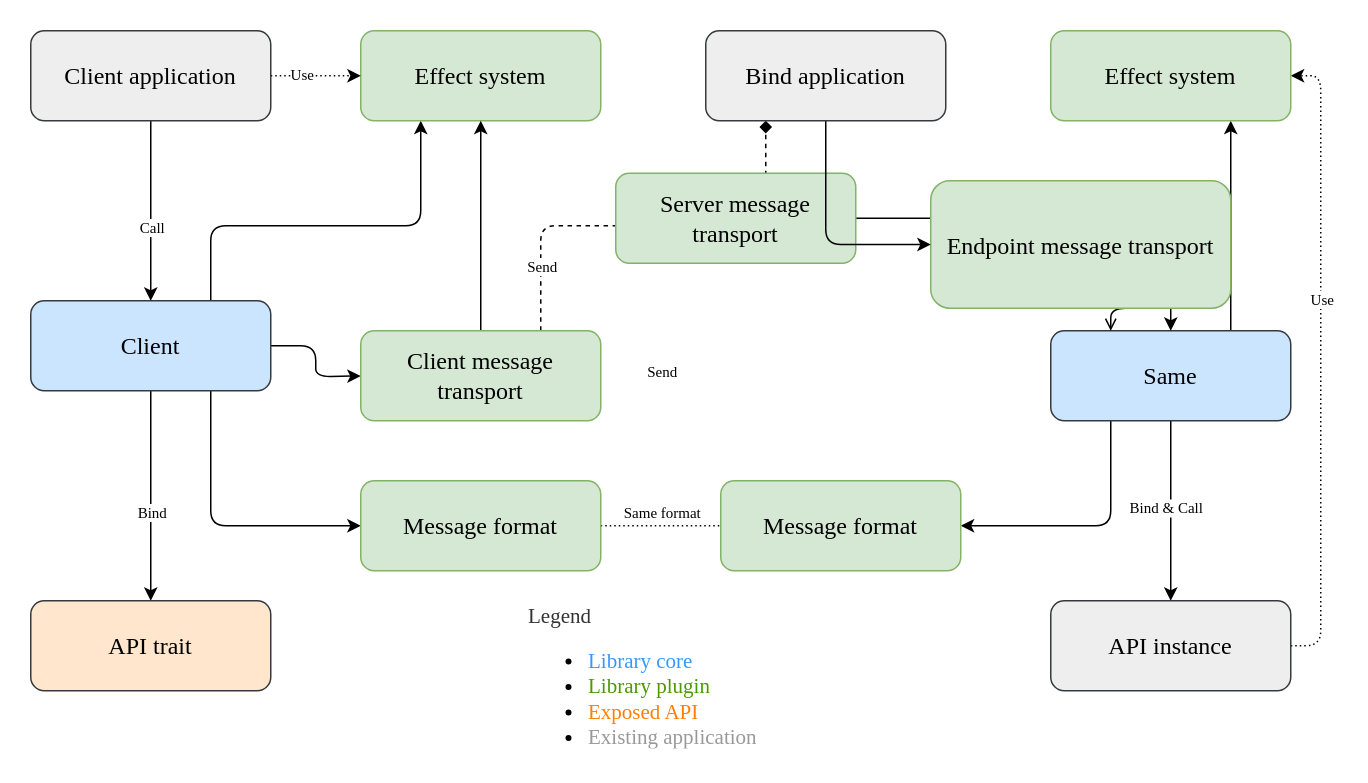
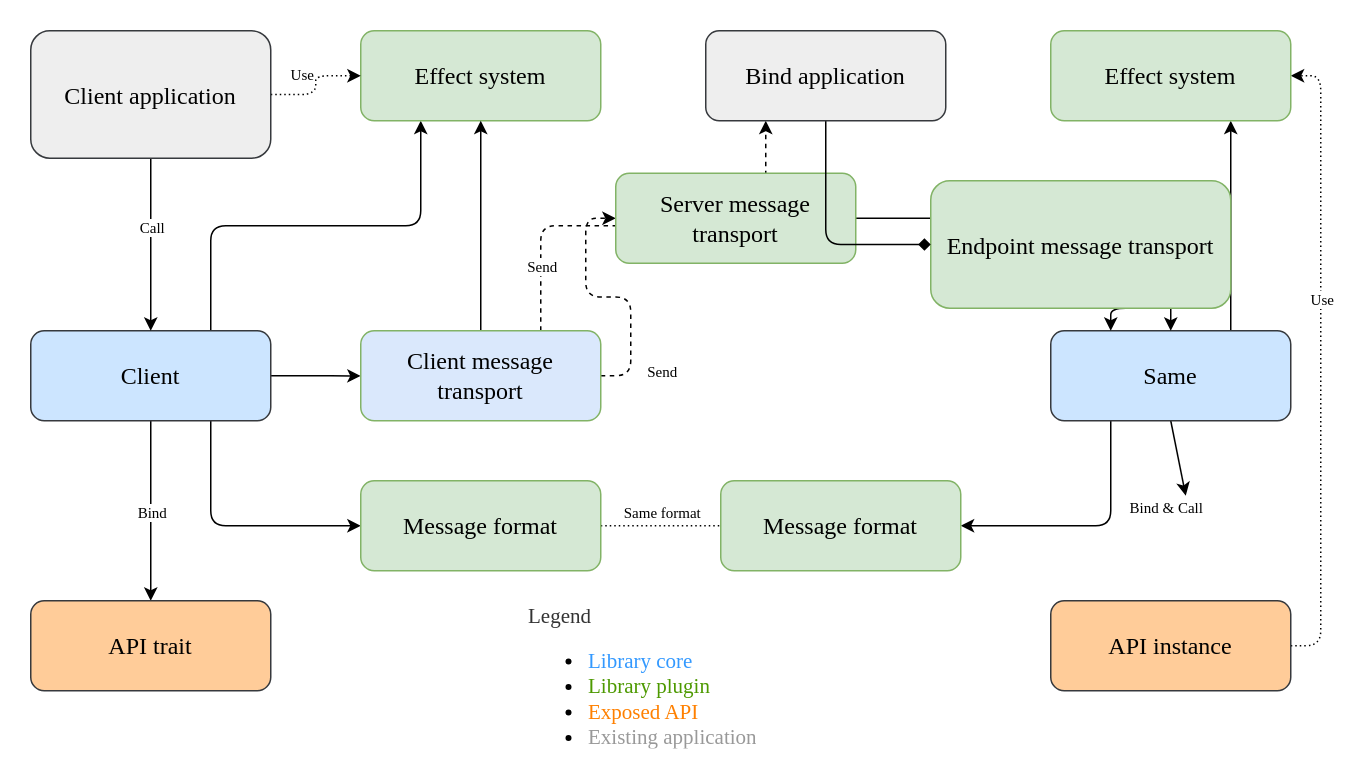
  <mxCell id="0" />
  <mxCell id="1" parent="0" />
  <mxCell id="2" style="edgeStyle=orthogonalEdgeStyle;rounded=1;orthogonalLoop=1;jettySize=auto;html=1;exitX=0.75;exitY=1;exitDx=0;exitDy=0;entryX=0;entryY=0.5;entryDx=0;entryDy=0;fontFamily=Verdana;fontSize=16;" parent="1" source="7" target="15" edge="1"><mxGeometry relative="1" as="geometry"><Array as="points"><mxPoint x="140" y="350" /></Array></mxGeometry></mxCell>
  <mxCell id="3" style="edgeStyle=none;rounded=1;orthogonalLoop=1;jettySize=auto;html=1;exitX=0.5;exitY=1;exitDx=0;exitDy=0;fontFamily=Verdana;fontSize=16;strokeColor=none;" parent="1" source="7" target="24" edge="1"><mxGeometry relative="1" as="geometry" /></mxCell>
  <mxCell id="4" style="edgeStyle=orthogonalEdgeStyle;rounded=1;orthogonalLoop=1;jettySize=auto;html=1;exitX=0.75;exitY=0;exitDx=0;exitDy=0;entryX=0.25;entryY=1;entryDx=0;entryDy=0;fontFamily=Verdana;fontSize=16;" parent="1" source="7" target="12" edge="1"><mxGeometry relative="1" as="geometry"><Array as="points"><mxPoint x="140" y="150" /><mxPoint x="280" y="150" /></Array></mxGeometry></mxCell>
  <mxCell id="5" style="edgeStyle=orthogonalEdgeStyle;rounded=1;orthogonalLoop=1;jettySize=auto;html=1;exitX=1;exitY=0.5;exitDx=0;exitDy=0;fontFamily=Verdana;fontSize=16;strokeColor=#000000;" parent="1" source="7" edge="1"><mxGeometry relative="1" as="geometry"><mxPoint x="240" y="250.138" as="targetPoint" /></mxGeometry></mxCell>
  <mxCell id="6" style="edgeStyle=orthogonalEdgeStyle;rounded=1;orthogonalLoop=1;jettySize=auto;html=1;exitX=0.5;exitY=1;exitDx=0;exitDy=0;entryX=0.5;entryY=0;entryDx=0;entryDy=0;fontFamily=Verdana;fontSize=16;strokeColor=#000000;" parent="1" source="7" target="24" edge="1"><mxGeometry relative="1" as="geometry" /></mxCell>
- <mxCell id="7" value="&lt;font style=&quot;font-size: 16px;&quot;&gt;Client&lt;/font&gt;" style="rounded=1;whiteSpace=wrap;html=1;fillColor=#cce5ff;strokeColor=#36393d;fontFamily=Verdana;fontSize=16;" parent="1" vertex="1"><mxGeometry x="20" y="200" width="160" height="60" as="geometry" /></mxCell>
- <mxCell id="8" style="edgeStyle=orthogonalEdgeStyle;rounded=1;orthogonalLoop=1;jettySize=auto;html=1;exitX=0.5;exitY=1;exitDx=0;exitDy=0;fontFamily=Verdana;fontSize=16;" parent="1" source="11" target="26" edge="1"><mxGeometry relative="1" as="geometry" /></mxCell>
+ <mxCell id="7" value="&lt;font style=&quot;font-size: 16px;&quot;&gt;Client&lt;/font&gt;" style="rounded=1;whiteSpace=wrap;html=1;fillColor=#cce5ff;strokeColor=#36393d;fontFamily=Verdana;fontSize=16;" parent="1" vertex="1"><mxGeometry x="20" y="220" width="160" height="60" as="geometry" /></mxCell>
+ <mxCell id="8" style="edgeStyle=orthogonalEdgeStyle;rounded=1;orthogonalLoop=1;jettySize=auto;html=1;exitX=0.5;exitY=1;exitDx=0;exitDy=0;fontFamily=Verdana;fontSize=16;" parent="1" source="11" target="35" edge="1"><mxGeometry relative="1" as="geometry" /></mxCell>
  <mxCell id="9" style="edgeStyle=orthogonalEdgeStyle;rounded=1;orthogonalLoop=1;jettySize=auto;html=1;exitX=0.25;exitY=1;exitDx=0;exitDy=0;entryX=1;entryY=0.5;entryDx=0;entryDy=0;fontFamily=Verdana;fontSize=16;strokeColor=#000000;" parent="1" source="11" target="33" edge="1"><mxGeometry relative="1" as="geometry"><Array as="points"><mxPoint x="740" y="350" /></Array></mxGeometry></mxCell>
  <mxCell id="10" style="edgeStyle=orthogonalEdgeStyle;rounded=1;orthogonalLoop=1;jettySize=auto;html=1;exitX=0.75;exitY=0;exitDx=0;exitDy=0;entryX=0.75;entryY=1;entryDx=0;entryDy=0;fontFamily=Verdana;fontSize=16;strokeColor=#000000;" parent="1" source="11" target="32" edge="1"><mxGeometry relative="1" as="geometry" /></mxCell>
  <mxCell id="11" value="&lt;font style=&quot;font-size: 16px;&quot;&gt;Same&lt;/font&gt;" style="rounded=1;whiteSpace=wrap;html=1;fillColor=#cce5ff;strokeColor=#36393d;fontFamily=Verdana;fontSize=16;" parent="1" vertex="1"><mxGeometry x="700" y="220" width="160" height="60" as="geometry" /></mxCell>
  <mxCell id="12" value="&lt;font style=&quot;font-size: 16px;&quot;&gt;Effect system&lt;/font&gt;" style="rounded=1;whiteSpace=wrap;html=1;fillColor=#d5e8d4;strokeColor=#82b366;fontFamily=Verdana;fontSize=16;verticalAlign=middle;" parent="1" vertex="1"><mxGeometry x="240" y="20" width="160" height="60" as="geometry" /></mxCell>
  <mxCell id="13" style="edgeStyle=orthogonalEdgeStyle;rounded=1;orthogonalLoop=1;jettySize=auto;html=1;exitX=1;exitY=0.5;exitDx=0;exitDy=0;entryX=0;entryY=0.5;entryDx=0;entryDy=0;fontFamily=Verdana;fontSize=16;strokeColor=#000000;dashed=1;dashPattern=1 2;endArrow=none;endFill=0;" parent="1" source="15" target="33" edge="1"><mxGeometry relative="1" as="geometry" /></mxCell>
  <mxCell id="14" value="Same format" style="edgeLabel;html=1;align=center;verticalAlign=middle;resizable=0;points=[];fontSize=10;fontFamily=Verdana;" parent="13" vertex="1" connectable="0"><mxGeometry x="-0.284" y="-3" relative="1" as="geometry"><mxPoint x="11" y="-13" as="offset" /></mxGeometry></mxCell>
  <mxCell id="15" value="&lt;font style=&quot;font-size: 16px;&quot;&gt;Message format&lt;/font&gt;" style="rounded=1;whiteSpace=wrap;html=1;fillColor=#d5e8d4;strokeColor=#82b366;fontFamily=Verdana;fontSize=16;" parent="1" vertex="1"><mxGeometry x="240" y="320" width="160" height="60" as="geometry" /></mxCell>
- <mxCell id="17" style="edgeStyle=orthogonalEdgeStyle;rounded=1;orthogonalLoop=1;jettySize=auto;html=1;exitX=0.75;exitY=0;exitDx=0;exitDy=0;fontFamily=Verdana;fontSize=16;dashed=1;entryX=0.25;entryY=1;entryDx=0;entryDy=0;endArrow=diamond;" parent="1" source="19" target="28" edge="1"><mxGeometry relative="1" as="geometry"><Array as="points"><mxPoint x="360" y="150" /><mxPoint x="510" y="150" /></Array></mxGeometry></mxCell>
+ <mxCell id="16" style="edgeStyle=orthogonalEdgeStyle;rounded=1;orthogonalLoop=1;jettySize=auto;html=1;exitX=1;exitY=0.5;exitDx=0;exitDy=0;entryX=0;entryY=0.5;entryDx=0;entryDy=0;fontFamily=Verdana;fontSize=16;dashed=1;" parent="1" source="19" target="21" edge="1"><mxGeometry relative="1" as="geometry" /></mxCell>
+ <mxCell id="17" style="edgeStyle=orthogonalEdgeStyle;rounded=1;orthogonalLoop=1;jettySize=auto;html=1;exitX=0.75;exitY=0;exitDx=0;exitDy=0;fontFamily=Verdana;fontSize=16;dashed=1;entryX=0.25;entryY=1;entryDx=0;entryDy=0;" parent="1" source="19" target="28" edge="1"><mxGeometry relative="1" as="geometry"><Array as="points"><mxPoint x="360" y="150" /><mxPoint x="510" y="150" /></Array></mxGeometry></mxCell>
  <mxCell id="18" style="edgeStyle=orthogonalEdgeStyle;rounded=1;orthogonalLoop=1;jettySize=auto;html=1;exitX=0.5;exitY=0;exitDx=0;exitDy=0;entryX=0.5;entryY=1;entryDx=0;entryDy=0;fontFamily=Verdana;fontSize=16;strokeColor=#000000;" parent="1" source="19" target="12" edge="1"><mxGeometry relative="1" as="geometry" /></mxCell>
- <mxCell id="19" value="&lt;font style=&quot;font-size: 16px&quot;&gt;Client message transport&lt;/font&gt;" style="rounded=1;whiteSpace=wrap;html=1;fillColor=#d5e8d4;strokeColor=#82b366;fontFamily=Verdana;fontSize=16;" parent="1" vertex="1"><mxGeometry x="240" y="220" width="160" height="60" as="geometry" /></mxCell>
+ <mxCell id="19" value="&lt;font style=&quot;font-size: 16px&quot;&gt;Client message transport&lt;/font&gt;" style="rounded=1;whiteSpace=wrap;html=1;fillColor=#dae8fc;strokeColor=#82b366;fontFamily=Verdana;fontSize=16;" parent="1" vertex="1"><mxGeometry x="240" y="220" width="160" height="60" as="geometry" /></mxCell>
  <mxCell id="20" style="edgeStyle=orthogonalEdgeStyle;rounded=1;orthogonalLoop=1;jettySize=auto;html=1;exitX=1;exitY=0.5;exitDx=0;exitDy=0;fontFamily=Verdana;fontSize=16;" parent="1" source="21" target="11" edge="1"><mxGeometry relative="1" as="geometry" /></mxCell>
  <mxCell id="21" value="&lt;font style=&quot;font-size: 16px&quot;&gt;Server message transport&lt;/font&gt;" style="rounded=1;whiteSpace=wrap;html=1;fillColor=#d5e8d4;strokeColor=#82b366;fontFamily=Verdana;fontSize=16;" parent="1" vertex="1"><mxGeometry x="410" y="115" width="160" height="60" as="geometry" /></mxCell>
- <mxCell id="22" style="edgeStyle=orthogonalEdgeStyle;rounded=1;orthogonalLoop=1;jettySize=auto;html=1;exitX=0.75;exitY=1;exitDx=0;exitDy=0;entryX=0.25;entryY=0;entryDx=0;entryDy=0;fontFamily=Verdana;fontSize=16;strokeColor=#000000;endArrow=open;" parent="1" source="23" target="11" edge="1"><mxGeometry relative="1" as="geometry" /></mxCell>
+ <mxCell id="22" style="edgeStyle=orthogonalEdgeStyle;rounded=1;orthogonalLoop=1;jettySize=auto;html=1;exitX=0.75;exitY=1;exitDx=0;exitDy=0;entryX=0.25;entryY=0;entryDx=0;entryDy=0;fontFamily=Verdana;fontSize=16;strokeColor=#000000;" parent="1" source="23" target="11" edge="1"><mxGeometry relative="1" as="geometry" /></mxCell>
  <mxCell id="23" value="&lt;font style=&quot;font-size: 16px&quot;&gt;Endpoint message transport&lt;/font&gt;" style="rounded=1;whiteSpace=wrap;html=1;fillColor=#d5e8d4;strokeColor=#82b366;fontFamily=Verdana;fontSize=16;" parent="1" vertex="1"><mxGeometry x="620" y="120" width="200" height="85" as="geometry" /></mxCell>
- <mxCell id="24" value="&lt;font style=&quot;font-size: 16px&quot;&gt;API trait&lt;/font&gt;" style="rounded=1;whiteSpace=wrap;html=1;fillColor=#ffe6cc;strokeColor=#36393d;fontFamily=Verdana;fontSize=16;" parent="1" vertex="1"><mxGeometry x="20" y="400" width="160" height="60" as="geometry" /></mxCell>
+ <mxCell id="24" value="&lt;font style=&quot;font-size: 16px&quot;&gt;API trait&lt;/font&gt;" style="rounded=1;whiteSpace=wrap;html=1;fillColor=#ffcc99;strokeColor=#36393d;fontFamily=Verdana;fontSize=16;" parent="1" vertex="1"><mxGeometry x="20" y="400" width="160" height="60" as="geometry" /></mxCell>
  <mxCell id="25" style="edgeStyle=orthogonalEdgeStyle;rounded=1;orthogonalLoop=1;jettySize=auto;html=1;exitX=1;exitY=0.5;exitDx=0;exitDy=0;entryX=1;entryY=0.5;entryDx=0;entryDy=0;dashed=1;dashPattern=1 2;fontFamily=Verdana;fontSize=10;strokeColor=#000000;" parent="1" source="26" target="32" edge="1"><mxGeometry relative="1" as="geometry" /></mxCell>
- <mxCell id="26" value="&lt;font style=&quot;font-size: 16px&quot;&gt;API instance&lt;/font&gt;" style="rounded=1;whiteSpace=wrap;html=1;fillColor=#eeeeee;strokeColor=#36393d;fontFamily=Verdana;fontSize=16;" parent="1" vertex="1"><mxGeometry x="700" y="400" width="160" height="60" as="geometry" /></mxCell>
- <mxCell id="27" style="edgeStyle=orthogonalEdgeStyle;rounded=1;orthogonalLoop=1;jettySize=auto;html=1;fontFamily=Verdana;fontSize=16;strokeColor=#000000;entryX=0;entryY=0.5;entryDx=0;entryDy=0;" parent="1" source="28" target="23" edge="1"><mxGeometry relative="1" as="geometry"><mxPoint x="660" y="120" as="targetPoint" /></mxGeometry></mxCell>
+ <mxCell id="26" value="&lt;font style=&quot;font-size: 16px&quot;&gt;API instance&lt;/font&gt;" style="rounded=1;whiteSpace=wrap;html=1;fillColor=#ffcc99;strokeColor=#36393d;fontFamily=Verdana;fontSize=16;" parent="1" vertex="1"><mxGeometry x="700" y="400" width="160" height="60" as="geometry" /></mxCell>
+ <mxCell id="27" style="edgeStyle=orthogonalEdgeStyle;rounded=1;orthogonalLoop=1;jettySize=auto;html=1;fontFamily=Verdana;fontSize=16;strokeColor=#000000;entryX=0;entryY=0.5;entryDx=0;entryDy=0;endArrow=diamond;" parent="1" source="28" target="23" edge="1"><mxGeometry relative="1" as="geometry"><mxPoint x="660" y="120" as="targetPoint" /></mxGeometry></mxCell>
  <mxCell id="28" value="&lt;font style=&quot;font-size: 16px&quot;&gt;Bind application&lt;/font&gt;" style="rounded=1;whiteSpace=wrap;html=1;fillColor=#eeeeee;strokeColor=#36393d;fontFamily=Verdana;fontSize=16;" parent="1" vertex="1"><mxGeometry x="470" y="20" width="160" height="60" as="geometry" /></mxCell>
  <mxCell id="29" style="edgeStyle=orthogonalEdgeStyle;rounded=1;orthogonalLoop=1;jettySize=auto;html=1;exitX=0.5;exitY=1;exitDx=0;exitDy=0;fontFamily=Verdana;fontSize=16;" parent="1" source="31" target="7" edge="1"><mxGeometry relative="1" as="geometry" /></mxCell>
  <mxCell id="30" style="edgeStyle=orthogonalEdgeStyle;rounded=1;orthogonalLoop=1;jettySize=auto;html=1;exitX=1;exitY=0.5;exitDx=0;exitDy=0;entryX=0;entryY=0.5;entryDx=0;entryDy=0;fontFamily=Verdana;fontSize=10;strokeColor=#000000;dashed=1;dashPattern=1 2;" parent="1" source="31" target="12" edge="1"><mxGeometry relative="1" as="geometry" /></mxCell>
- <mxCell id="31" value="&lt;font style=&quot;font-size: 16px&quot;&gt;Client application&lt;/font&gt;" style="rounded=1;whiteSpace=wrap;html=1;fillColor=#eeeeee;strokeColor=#36393d;fontFamily=Verdana;fontSize=16;" parent="1" vertex="1"><mxGeometry x="20" y="20" width="160" height="60" as="geometry" /></mxCell>
+ <mxCell id="31" value="&lt;font style=&quot;font-size: 16px&quot;&gt;Client application&lt;/font&gt;" style="rounded=1;whiteSpace=wrap;html=1;fillColor=#eeeeee;strokeColor=#36393d;fontFamily=Verdana;fontSize=16;" parent="1" vertex="1"><mxGeometry x="20" y="20" width="160" height="85" as="geometry" /></mxCell>
  <mxCell id="32" value="&lt;font style=&quot;font-size: 16px;&quot;&gt;Effect system&lt;/font&gt;" style="rounded=1;whiteSpace=wrap;html=1;fillColor=#d5e8d4;strokeColor=#82b366;fontFamily=Verdana;fontSize=16;verticalAlign=middle;" parent="1" vertex="1"><mxGeometry x="700" y="20" width="160" height="60" as="geometry" /></mxCell>
  <mxCell id="33" value="&lt;font style=&quot;font-size: 16px;&quot;&gt;Message format&lt;/font&gt;" style="rounded=1;whiteSpace=wrap;html=1;fillColor=#d5e8d4;strokeColor=#82b366;fontFamily=Verdana;fontSize=16;" parent="1" vertex="1"><mxGeometry x="480" y="320" width="160" height="60" as="geometry" /></mxCell>
  <mxCell id="34" value="Bind" style="edgeLabel;html=1;align=center;verticalAlign=middle;resizable=0;points=[];fontSize=10;fontFamily=Verdana;" parent="1" vertex="1" connectable="0"><mxGeometry x="100" y="340" as="geometry" /></mxCell>
  <mxCell id="35" value="Bind &amp;amp; Call" style="edgeLabel;html=1;align=center;verticalAlign=middle;resizable=0;points=[];fontSize=10;fontFamily=Verdana;" parent="1" vertex="1" connectable="0"><mxGeometry x="790" y="330" as="geometry"><mxPoint x="-14" y="7" as="offset" /></mxGeometry></mxCell>
  <mxCell id="36" value="Call" style="edgeLabel;html=1;align=center;verticalAlign=middle;resizable=0;points=[];fontSize=10;fontFamily=Verdana;" parent="1" vertex="1" connectable="0"><mxGeometry x="100" y="150" as="geometry" /></mxCell>
  <mxCell id="37" value="Send" style="edgeLabel;html=1;align=center;verticalAlign=middle;resizable=0;points=[];fontSize=10;fontFamily=Verdana;" parent="1" vertex="1" connectable="0"><mxGeometry x="370" y="170" as="geometry"><mxPoint x="-10" y="6" as="offset" /></mxGeometry></mxCell>
  <mxCell id="38" value="Send" style="edgeLabel;html=1;align=center;verticalAlign=middle;resizable=0;points=[];fontSize=10;fontFamily=Verdana;" parent="1" vertex="1" connectable="0"><mxGeometry x="450" y="240" as="geometry"><mxPoint x="-10" y="6" as="offset" /></mxGeometry></mxCell>
  <mxCell id="39" value="Use" style="edgeLabel;html=1;align=center;verticalAlign=middle;resizable=0;points=[];fontSize=10;fontFamily=Verdana;" parent="1" vertex="1" connectable="0"><mxGeometry x="210" y="50" as="geometry"><mxPoint x="-10" y="-2" as="offset" /></mxGeometry></mxCell>
  <mxCell id="40" value="Use" style="edgeLabel;html=1;align=center;verticalAlign=middle;resizable=0;points=[];fontSize=10;fontFamily=Verdana;" parent="1" vertex="1" connectable="0"><mxGeometry x="890" y="200" as="geometry"><mxPoint x="-10" y="-2" as="offset" /></mxGeometry></mxCell>
  <mxCell id="41" value="&lt;div style=&quot;font-size: 14px&quot;&gt;&lt;font color=&quot;#333333&quot; style=&quot;font-size: 14px&quot;&gt;Legend&lt;/font&gt;&lt;/div&gt;&lt;ul style=&quot;font-size: 14px&quot;&gt;&lt;li&gt;&lt;font style=&quot;font-size: 14px&quot; color=&quot;#3399ff&quot;&gt;Library core&lt;/font&gt;&lt;/li&gt;&lt;li&gt;&lt;font style=&quot;font-size: 14px&quot; color=&quot;#4d9900&quot;&gt;Library plugin&lt;/font&gt;&lt;/li&gt;&lt;li&gt;&lt;font color=&quot;#ff8000&quot; style=&quot;font-size: 14px&quot;&gt;Exposed API&lt;/font&gt;&lt;/li&gt;&lt;li&gt;&lt;font style=&quot;font-size: 14px&quot; color=&quot;#999999&quot;&gt;Existing application&lt;/font&gt;&lt;/li&gt;&lt;/ul&gt;" style="text;strokeColor=none;fillColor=none;html=1;whiteSpace=wrap;verticalAlign=middle;overflow=hidden;fontFamily=Verdana;fontSize=12;align=left;" parent="1" vertex="1"><mxGeometry x="350" y="400" width="210" height="100" as="geometry" /></mxCell>
